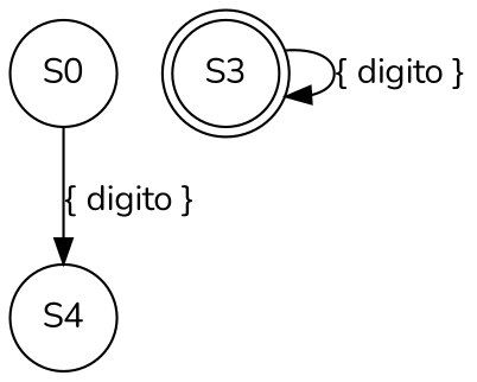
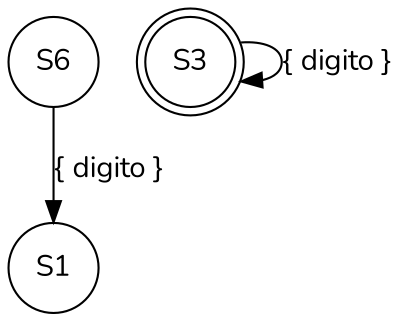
  digraph {
    fontname=Nunito
    rankdir=TB
    node [fontname=Nunito shape=circle]
    edge [fontname=Nunito]
-   S0
-   S1 [label=S4]
+   S0 [label=S6]
+   S1
    S3 [shape=doublecircle]
    S0 -> S1 [label="\{ digito \}"]
    S3 -> S3 [label="\{ digito \}"]
  }
